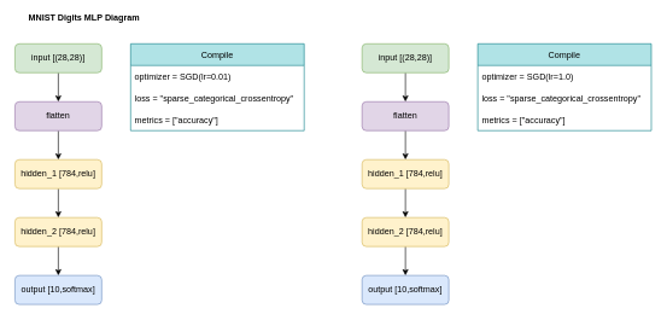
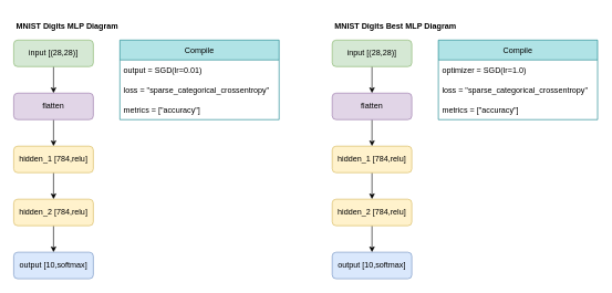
  <mxCell id="0" />
  <mxCell id="1" parent="0" />
- <mxCell id="2" value="MNIST Digits MLP Diagram" style="text;html=1;strokeColor=none;fillColor=none;align=left;verticalAlign=middle;whiteSpace=wrap;rounded=0;spacingLeft=2;fontStyle=1" vertex="1" parent="1"><mxGeometry x="35" y="5" width="360" height="40" as="geometry" /></mxCell>
+ <mxCell id="2" value="MNIST Digits MLP Diagram" style="text;html=1;strokeColor=none;fillColor=none;align=left;verticalAlign=middle;whiteSpace=wrap;rounded=0;spacingLeft=2;fontStyle=1" vertex="1" parent="1"><mxGeometry x="20" y="20" width="360" height="40" as="geometry" /></mxCell>
  <mxCell id="3" style="edgeStyle=orthogonalEdgeStyle;rounded=0;orthogonalLoop=1;jettySize=auto;html=1;entryX=0.5;entryY=0;entryDx=0;entryDy=0;" edge="1" parent="1" source="4" target="6"><mxGeometry relative="1" as="geometry" /></mxCell>
  <mxCell id="4" value="input [(28,28)]" style="rounded=1;whiteSpace=wrap;html=1;fillColor=#d5e8d4;strokeColor=#82b366;" vertex="1" parent="1"><mxGeometry x="20" y="60" width="120" height="40" as="geometry" /></mxCell>
  <mxCell id="5" style="edgeStyle=orthogonalEdgeStyle;rounded=0;orthogonalLoop=1;jettySize=auto;html=1;entryX=0.5;entryY=0;entryDx=0;entryDy=0;" edge="1" parent="1" source="6" target="8"><mxGeometry relative="1" as="geometry" /></mxCell>
  <mxCell id="6" value="flatten" style="rounded=1;whiteSpace=wrap;html=1;fillColor=#e1d5e7;strokeColor=#9673a6;" vertex="1" parent="1"><mxGeometry x="20" y="140" width="120" height="40" as="geometry" /></mxCell>
  <mxCell id="7" style="edgeStyle=orthogonalEdgeStyle;rounded=0;orthogonalLoop=1;jettySize=auto;html=1;entryX=0.5;entryY=0;entryDx=0;entryDy=0;" edge="1" parent="1" source="8" target="10"><mxGeometry relative="1" as="geometry" /></mxCell>
  <mxCell id="8" value="hidden_1 [784,relu]" style="rounded=1;whiteSpace=wrap;html=1;fillColor=#fff2cc;strokeColor=#d6b656;" vertex="1" parent="1"><mxGeometry x="20" y="220" width="120" height="40" as="geometry" /></mxCell>
  <mxCell id="9" style="edgeStyle=orthogonalEdgeStyle;rounded=0;orthogonalLoop=1;jettySize=auto;html=1;entryX=0.5;entryY=0;entryDx=0;entryDy=0;" edge="1" parent="1" source="10" target="11"><mxGeometry relative="1" as="geometry" /></mxCell>
  <mxCell id="10" value="hidden_2 [784,relu]" style="rounded=1;whiteSpace=wrap;html=1;fillColor=#fff2cc;strokeColor=#d6b656;" vertex="1" parent="1"><mxGeometry x="20" y="300" width="120" height="40" as="geometry" /></mxCell>
  <mxCell id="11" value="output [10,softmax]" style="rounded=1;whiteSpace=wrap;html=1;fillColor=#dae8fc;strokeColor=#6c8ebf;" vertex="1" parent="1"><mxGeometry x="20" y="380" width="120" height="40" as="geometry" /></mxCell>
  <mxCell id="12" value="Compile" style="swimlane;fontStyle=0;childLayout=stackLayout;horizontal=1;startSize=30;horizontalStack=0;resizeParent=1;resizeParentMax=0;resizeLast=0;collapsible=1;marginBottom=0;fillColor=#b0e3e6;strokeColor=#0e8088;swimlaneFillColor=default;rounded=0;shadow=0;glass=0;sketch=0;fillStyle=auto;" vertex="1" parent="1"><mxGeometry x="180" y="60" width="240" height="120" as="geometry" /></mxCell>
- <mxCell id="13" value="optimizer = SGD(lr=0.01)" style="text;strokeColor=none;fillColor=none;align=left;verticalAlign=middle;spacingLeft=4;spacingRight=4;overflow=hidden;points=[[0,0.5],[1,0.5]];portConstraint=eastwest;rotatable=0;" vertex="1" parent="12"><mxGeometry y="30" width="240" height="30" as="geometry" /></mxCell>
+ <mxCell id="13" value="output = SGD(lr=0.01)" style="text;strokeColor=none;fillColor=none;align=left;verticalAlign=middle;spacingLeft=4;spacingRight=4;overflow=hidden;points=[[0,0.5],[1,0.5]];portConstraint=eastwest;rotatable=0;" vertex="1" parent="12"><mxGeometry y="30" width="240" height="30" as="geometry" /></mxCell>
  <mxCell id="14" value="loss = &quot;sparse_categorical_crossentropy&quot;" style="text;strokeColor=none;fillColor=none;align=left;verticalAlign=middle;spacingLeft=4;spacingRight=4;overflow=hidden;points=[[0,0.5],[1,0.5]];portConstraint=eastwest;rotatable=0;fontColor=#000000;" vertex="1" parent="12"><mxGeometry y="60" width="240" height="30" as="geometry" /></mxCell>
  <mxCell id="15" value="metrics = [&quot;accuracy&quot;]" style="text;strokeColor=none;fillColor=none;align=left;verticalAlign=middle;spacingLeft=4;spacingRight=4;overflow=hidden;points=[[0,0.5],[1,0.5]];portConstraint=eastwest;rotatable=0;" vertex="1" parent="12"><mxGeometry y="90" width="240" height="30" as="geometry" /></mxCell>
+ <mxCell id="16" value="MNIST Digits Best MLP Diagram" style="text;html=1;strokeColor=none;fillColor=none;align=left;verticalAlign=middle;whiteSpace=wrap;rounded=0;spacingLeft=2;fontStyle=1" vertex="1" parent="1"><mxGeometry x="500" y="20" width="360" height="40" as="geometry" /></mxCell>
  <mxCell id="17" style="edgeStyle=orthogonalEdgeStyle;rounded=0;orthogonalLoop=1;jettySize=auto;html=1;entryX=0.5;entryY=0;entryDx=0;entryDy=0;" edge="1" source="18" target="20" parent="1"><mxGeometry relative="1" as="geometry" /></mxCell>
  <mxCell id="18" value="input [(28,28)]" style="rounded=1;whiteSpace=wrap;html=1;fillColor=#d5e8d4;strokeColor=#82b366;" vertex="1" parent="1"><mxGeometry x="500" y="60" width="120" height="40" as="geometry" /></mxCell>
  <mxCell id="19" style="edgeStyle=orthogonalEdgeStyle;rounded=0;orthogonalLoop=1;jettySize=auto;html=1;entryX=0.5;entryY=0;entryDx=0;entryDy=0;" edge="1" source="20" target="22" parent="1"><mxGeometry relative="1" as="geometry" /></mxCell>
  <mxCell id="20" value="flatten" style="rounded=1;whiteSpace=wrap;html=1;fillColor=#e1d5e7;strokeColor=#9673a6;" vertex="1" parent="1"><mxGeometry x="500" y="140" width="120" height="40" as="geometry" /></mxCell>
  <mxCell id="21" style="edgeStyle=orthogonalEdgeStyle;rounded=0;orthogonalLoop=1;jettySize=auto;html=1;entryX=0.5;entryY=0;entryDx=0;entryDy=0;" edge="1" source="22" target="24" parent="1"><mxGeometry relative="1" as="geometry" /></mxCell>
  <mxCell id="22" value="hidden_1 [784,relu]" style="rounded=1;whiteSpace=wrap;html=1;fillColor=#fff2cc;strokeColor=#d6b656;" vertex="1" parent="1"><mxGeometry x="500" y="220" width="120" height="40" as="geometry" /></mxCell>
  <mxCell id="23" style="edgeStyle=orthogonalEdgeStyle;rounded=0;orthogonalLoop=1;jettySize=auto;html=1;entryX=0.5;entryY=0;entryDx=0;entryDy=0;" edge="1" source="24" target="25" parent="1"><mxGeometry relative="1" as="geometry" /></mxCell>
  <mxCell id="24" value="hidden_2 [784,relu]" style="rounded=1;whiteSpace=wrap;html=1;fillColor=#fff2cc;strokeColor=#d6b656;" vertex="1" parent="1"><mxGeometry x="500" y="300" width="120" height="40" as="geometry" /></mxCell>
  <mxCell id="25" value="output [10,softmax]" style="rounded=1;whiteSpace=wrap;html=1;fillColor=#dae8fc;strokeColor=#6c8ebf;" vertex="1" parent="1"><mxGeometry x="500" y="380" width="120" height="40" as="geometry" /></mxCell>
  <mxCell id="26" value="Compile" style="swimlane;fontStyle=0;childLayout=stackLayout;horizontal=1;startSize=30;horizontalStack=0;resizeParent=1;resizeParentMax=0;resizeLast=0;collapsible=1;marginBottom=0;fillColor=#b0e3e6;strokeColor=#0e8088;swimlaneFillColor=default;rounded=0;shadow=0;glass=0;sketch=0;fillStyle=auto;" vertex="1" parent="1"><mxGeometry x="660" y="60" width="240" height="120" as="geometry" /></mxCell>
  <mxCell id="27" value="optimizer = SGD(lr=1.0)" style="text;strokeColor=none;fillColor=none;align=left;verticalAlign=middle;spacingLeft=4;spacingRight=4;overflow=hidden;points=[[0,0.5],[1,0.5]];portConstraint=eastwest;rotatable=0;" vertex="1" parent="26"><mxGeometry y="30" width="240" height="30" as="geometry" /></mxCell>
  <mxCell id="28" value="loss = &quot;sparse_categorical_crossentropy&quot;" style="text;strokeColor=none;fillColor=none;align=left;verticalAlign=middle;spacingLeft=4;spacingRight=4;overflow=hidden;points=[[0,0.5],[1,0.5]];portConstraint=eastwest;rotatable=0;fontColor=#000000;" vertex="1" parent="26"><mxGeometry y="60" width="240" height="30" as="geometry" /></mxCell>
  <mxCell id="29" value="metrics = [&quot;accuracy&quot;]" style="text;strokeColor=none;fillColor=none;align=left;verticalAlign=middle;spacingLeft=4;spacingRight=4;overflow=hidden;points=[[0,0.5],[1,0.5]];portConstraint=eastwest;rotatable=0;" vertex="1" parent="26"><mxGeometry y="90" width="240" height="30" as="geometry" /></mxCell>
